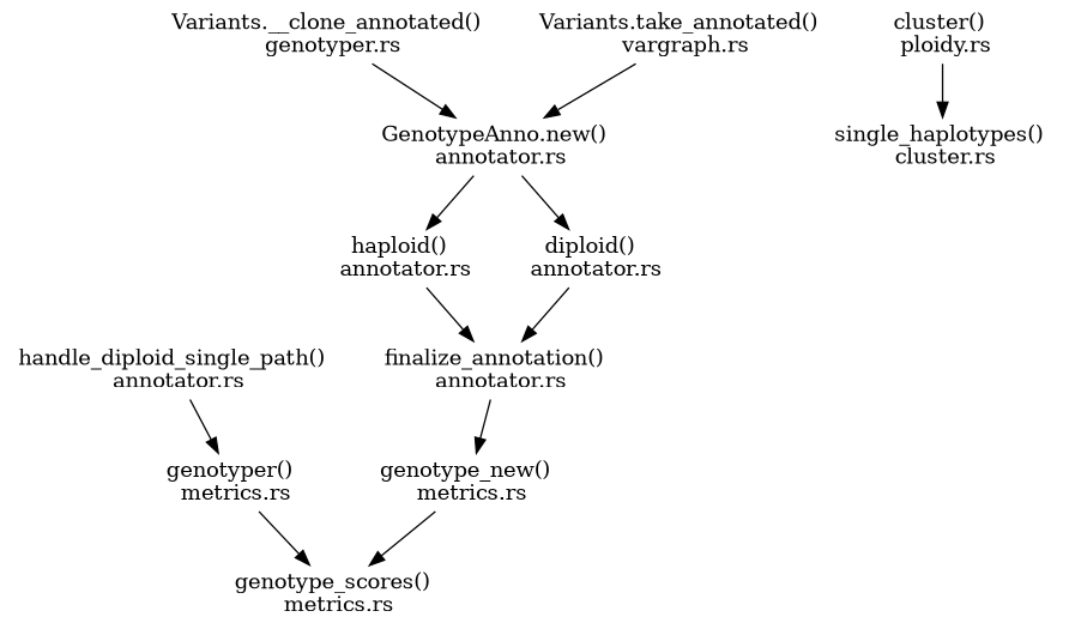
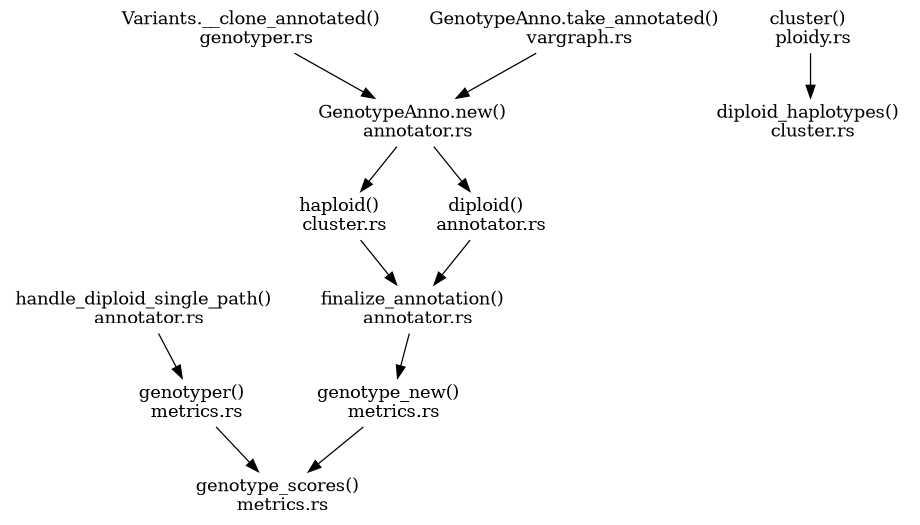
  digraph {
    node [shape=none]
    n1 [label="genotype_scores() \n metrics.rs"]
    n2 [label="genotyper() \n metrics.rs"]
    n3 [label="genotype_new() \n metrics.rs"]
    n4 [label="finalize_annotation() \n annotator.rs"]
    n5 [label="handle_diploid_single_path() \n annotator.rs"]
-   n6 [label="haploid() \n annotator.rs"]
+   n6 [label="haploid() \n cluster.rs"]
    n7 [label="diploid() \n annotator.rs"]
-   n8 [label="single_haplotypes() \n cluster.rs"]
+   n8 [label="diploid_haplotypes() \n cluster.rs"]
    n9 [label="cluster() \n ploidy.rs"]
    n10 [label="GenotypeAnno.new() \n annotator.rs"]
    n11 [label="Variants.__clone_annotated() \n genotyper.rs"]
-   n12 [label="Variants.take_annotated() \n vargraph.rs"]
+   n12 [label="GenotypeAnno.take_annotated() \n vargraph.rs"]
    n2 -> n1
    n3 -> n1
    n4 -> n3
    n5 -> n2
    n6 -> n4
    n7 -> n4
    n9 -> n8
    n10 -> n6
    n10 -> n7
    n11 -> n10
    n12 -> n10
  }
